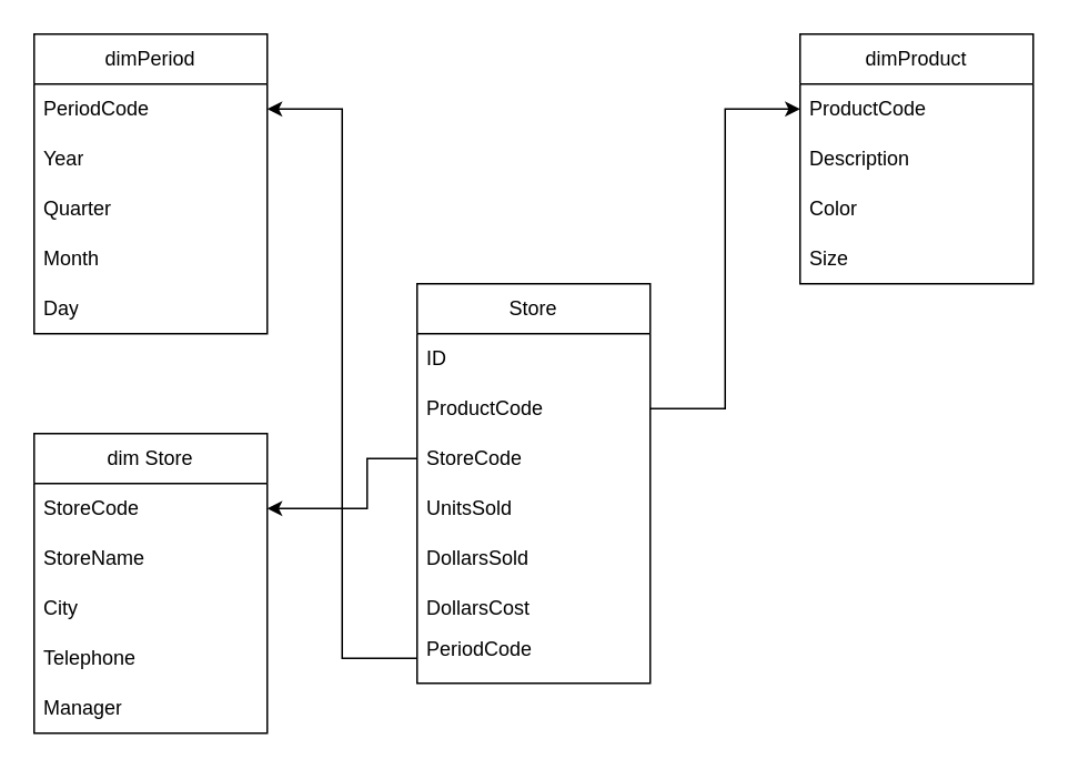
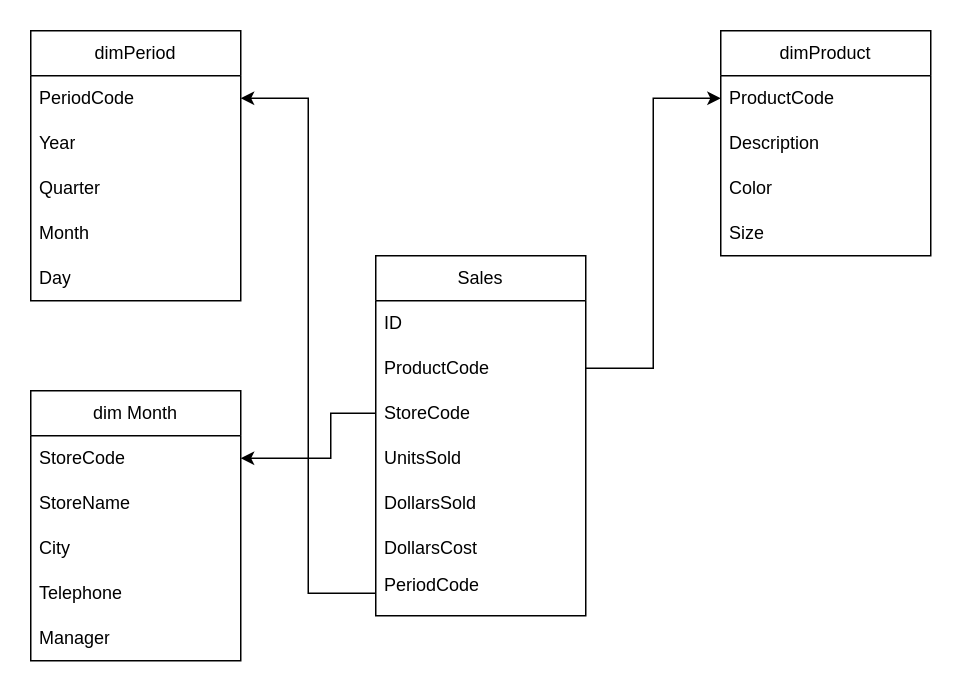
  <mxCell id="0" />
  <mxCell id="1" parent="0" />
- <mxCell id="2" value="Store" style="swimlane;fontStyle=0;childLayout=stackLayout;horizontal=1;startSize=30;horizontalStack=0;resizeParent=1;resizeParentMax=0;resizeLast=0;collapsible=1;marginBottom=0;whiteSpace=wrap;html=1;" vertex="1" parent="1"><mxGeometry x="250" y="170" width="140" height="240" as="geometry" /></mxCell>
+ <mxCell id="2" value="Sales" style="swimlane;fontStyle=0;childLayout=stackLayout;horizontal=1;startSize=30;horizontalStack=0;resizeParent=1;resizeParentMax=0;resizeLast=0;collapsible=1;marginBottom=0;whiteSpace=wrap;html=1;" vertex="1" parent="1"><mxGeometry x="250" y="170" width="140" height="240" as="geometry" /></mxCell>
  <mxCell id="3" value="ID&lt;span style=&quot;white-space: pre;&quot;&gt;&#09;&lt;/span&gt;" style="text;strokeColor=none;fillColor=none;align=left;verticalAlign=middle;spacingLeft=4;spacingRight=4;overflow=hidden;points=[[0,0.5],[1,0.5]];portConstraint=eastwest;rotatable=0;whiteSpace=wrap;html=1;" vertex="1" parent="2"><mxGeometry y="30" width="140" height="30" as="geometry" /></mxCell>
  <mxCell id="4" value="ProductCode" style="text;strokeColor=none;fillColor=none;align=left;verticalAlign=middle;spacingLeft=4;spacingRight=4;overflow=hidden;points=[[0,0.5],[1,0.5]];portConstraint=eastwest;rotatable=0;whiteSpace=wrap;html=1;" vertex="1" parent="2"><mxGeometry y="60" width="140" height="30" as="geometry" /></mxCell>
  <mxCell id="5" value="StoreCode" style="text;strokeColor=none;fillColor=none;align=left;verticalAlign=middle;spacingLeft=4;spacingRight=4;overflow=hidden;points=[[0,0.5],[1,0.5]];portConstraint=eastwest;rotatable=0;whiteSpace=wrap;html=1;" vertex="1" parent="2"><mxGeometry y="90" width="140" height="30" as="geometry" /></mxCell>
  <mxCell id="6" value="UnitsSold" style="text;strokeColor=none;fillColor=none;align=left;verticalAlign=middle;spacingLeft=4;spacingRight=4;overflow=hidden;points=[[0,0.5],[1,0.5]];portConstraint=eastwest;rotatable=0;whiteSpace=wrap;html=1;" vertex="1" parent="2"><mxGeometry y="120" width="140" height="30" as="geometry" /></mxCell>
  <mxCell id="7" value="DollarsSold" style="text;strokeColor=none;fillColor=none;align=left;verticalAlign=middle;spacingLeft=4;spacingRight=4;overflow=hidden;points=[[0,0.5],[1,0.5]];portConstraint=eastwest;rotatable=0;whiteSpace=wrap;html=1;" vertex="1" parent="2"><mxGeometry y="150" width="140" height="30" as="geometry" /></mxCell>
  <mxCell id="8" value="DollarsCost" style="text;strokeColor=none;fillColor=none;align=left;verticalAlign=middle;spacingLeft=4;spacingRight=4;overflow=hidden;points=[[0,0.5],[1,0.5]];portConstraint=eastwest;rotatable=0;whiteSpace=wrap;html=1;" vertex="1" parent="2"><mxGeometry y="180" width="140" height="30" as="geometry" /></mxCell>
  <mxCell id="9" value="PeriodCode&lt;div&gt;&lt;br&gt;&lt;/div&gt;" style="text;strokeColor=none;fillColor=none;align=left;verticalAlign=middle;spacingLeft=4;spacingRight=4;overflow=hidden;points=[[0,0.5],[1,0.5]];portConstraint=eastwest;rotatable=0;whiteSpace=wrap;html=1;" vertex="1" parent="2"><mxGeometry y="210" width="140" height="30" as="geometry" /></mxCell>
  <mxCell id="10" value="dimProduct" style="swimlane;fontStyle=0;childLayout=stackLayout;horizontal=1;startSize=30;horizontalStack=0;resizeParent=1;resizeParentMax=0;resizeLast=0;collapsible=1;marginBottom=0;whiteSpace=wrap;html=1;" vertex="1" parent="1"><mxGeometry x="480" y="20" width="140" height="150" as="geometry" /></mxCell>
  <mxCell id="11" value="ProductCode" style="text;strokeColor=none;fillColor=none;align=left;verticalAlign=middle;spacingLeft=4;spacingRight=4;overflow=hidden;points=[[0,0.5],[1,0.5]];portConstraint=eastwest;rotatable=0;whiteSpace=wrap;html=1;" vertex="1" parent="10"><mxGeometry y="30" width="140" height="30" as="geometry" /></mxCell>
  <mxCell id="12" value="Description" style="text;strokeColor=none;fillColor=none;align=left;verticalAlign=middle;spacingLeft=4;spacingRight=4;overflow=hidden;points=[[0,0.5],[1,0.5]];portConstraint=eastwest;rotatable=0;whiteSpace=wrap;html=1;" vertex="1" parent="10"><mxGeometry y="60" width="140" height="30" as="geometry" /></mxCell>
  <mxCell id="13" value="Color" style="text;strokeColor=none;fillColor=none;align=left;verticalAlign=middle;spacingLeft=4;spacingRight=4;overflow=hidden;points=[[0,0.5],[1,0.5]];portConstraint=eastwest;rotatable=0;whiteSpace=wrap;html=1;" vertex="1" parent="10"><mxGeometry y="90" width="140" height="30" as="geometry" /></mxCell>
  <mxCell id="14" value="Size" style="text;strokeColor=none;fillColor=none;align=left;verticalAlign=middle;spacingLeft=4;spacingRight=4;overflow=hidden;points=[[0,0.5],[1,0.5]];portConstraint=eastwest;rotatable=0;whiteSpace=wrap;html=1;" vertex="1" parent="10"><mxGeometry y="120" width="140" height="30" as="geometry" /></mxCell>
  <mxCell id="15" value="dimPeriod" style="swimlane;fontStyle=0;childLayout=stackLayout;horizontal=1;startSize=30;horizontalStack=0;resizeParent=1;resizeParentMax=0;resizeLast=0;collapsible=1;marginBottom=0;whiteSpace=wrap;html=1;" vertex="1" parent="1"><mxGeometry x="20" y="20" width="140" height="180" as="geometry" /></mxCell>
  <mxCell id="16" value="PeriodCode&lt;span style=&quot;white-space: pre;&quot;&gt;&#09;&lt;/span&gt;" style="text;strokeColor=none;fillColor=none;align=left;verticalAlign=middle;spacingLeft=4;spacingRight=4;overflow=hidden;points=[[0,0.5],[1,0.5]];portConstraint=eastwest;rotatable=0;whiteSpace=wrap;html=1;" vertex="1" parent="15"><mxGeometry y="30" width="140" height="30" as="geometry" /></mxCell>
  <mxCell id="17" value="Year" style="text;strokeColor=none;fillColor=none;align=left;verticalAlign=middle;spacingLeft=4;spacingRight=4;overflow=hidden;points=[[0,0.5],[1,0.5]];portConstraint=eastwest;rotatable=0;whiteSpace=wrap;html=1;" vertex="1" parent="15"><mxGeometry y="60" width="140" height="30" as="geometry" /></mxCell>
  <mxCell id="18" value="Quarter" style="text;strokeColor=none;fillColor=none;align=left;verticalAlign=middle;spacingLeft=4;spacingRight=4;overflow=hidden;points=[[0,0.5],[1,0.5]];portConstraint=eastwest;rotatable=0;whiteSpace=wrap;html=1;" vertex="1" parent="15"><mxGeometry y="90" width="140" height="30" as="geometry" /></mxCell>
  <mxCell id="19" value="Month" style="text;strokeColor=none;fillColor=none;align=left;verticalAlign=middle;spacingLeft=4;spacingRight=4;overflow=hidden;points=[[0,0.5],[1,0.5]];portConstraint=eastwest;rotatable=0;whiteSpace=wrap;html=1;" vertex="1" parent="15"><mxGeometry y="120" width="140" height="30" as="geometry" /></mxCell>
  <mxCell id="20" value="Day" style="text;strokeColor=none;fillColor=none;align=left;verticalAlign=middle;spacingLeft=4;spacingRight=4;overflow=hidden;points=[[0,0.5],[1,0.5]];portConstraint=eastwest;rotatable=0;whiteSpace=wrap;html=1;" vertex="1" parent="15"><mxGeometry y="150" width="140" height="30" as="geometry" /></mxCell>
- <mxCell id="21" value="dim Store" style="swimlane;fontStyle=0;childLayout=stackLayout;horizontal=1;startSize=30;horizontalStack=0;resizeParent=1;resizeParentMax=0;resizeLast=0;collapsible=1;marginBottom=0;whiteSpace=wrap;html=1;" vertex="1" parent="1"><mxGeometry x="20" y="260" width="140" height="180" as="geometry" /></mxCell>
+ <mxCell id="21" value="dim Month" style="swimlane;fontStyle=0;childLayout=stackLayout;horizontal=1;startSize=30;horizontalStack=0;resizeParent=1;resizeParentMax=0;resizeLast=0;collapsible=1;marginBottom=0;whiteSpace=wrap;html=1;" vertex="1" parent="1"><mxGeometry x="20" y="260" width="140" height="180" as="geometry" /></mxCell>
  <mxCell id="22" value="StoreCode" style="text;strokeColor=none;fillColor=none;align=left;verticalAlign=middle;spacingLeft=4;spacingRight=4;overflow=hidden;points=[[0,0.5],[1,0.5]];portConstraint=eastwest;rotatable=0;whiteSpace=wrap;html=1;" vertex="1" parent="21"><mxGeometry y="30" width="140" height="30" as="geometry" /></mxCell>
  <mxCell id="23" value="StoreName" style="text;strokeColor=none;fillColor=none;align=left;verticalAlign=middle;spacingLeft=4;spacingRight=4;overflow=hidden;points=[[0,0.5],[1,0.5]];portConstraint=eastwest;rotatable=0;whiteSpace=wrap;html=1;" vertex="1" parent="21"><mxGeometry y="60" width="140" height="30" as="geometry" /></mxCell>
  <mxCell id="24" value="City" style="text;strokeColor=none;fillColor=none;align=left;verticalAlign=middle;spacingLeft=4;spacingRight=4;overflow=hidden;points=[[0,0.5],[1,0.5]];portConstraint=eastwest;rotatable=0;whiteSpace=wrap;html=1;" vertex="1" parent="21"><mxGeometry y="90" width="140" height="30" as="geometry" /></mxCell>
  <mxCell id="25" value="Telephone" style="text;strokeColor=none;fillColor=none;align=left;verticalAlign=middle;spacingLeft=4;spacingRight=4;overflow=hidden;points=[[0,0.5],[1,0.5]];portConstraint=eastwest;rotatable=0;whiteSpace=wrap;html=1;" vertex="1" parent="21"><mxGeometry y="120" width="140" height="30" as="geometry" /></mxCell>
  <mxCell id="26" value="Manager" style="text;strokeColor=none;fillColor=none;align=left;verticalAlign=middle;spacingLeft=4;spacingRight=4;overflow=hidden;points=[[0,0.5],[1,0.5]];portConstraint=eastwest;rotatable=0;whiteSpace=wrap;html=1;" vertex="1" parent="21"><mxGeometry y="150" width="140" height="30" as="geometry" /></mxCell>
  <mxCell id="27" style="edgeStyle=orthogonalEdgeStyle;rounded=0;orthogonalLoop=1;jettySize=auto;html=1;" edge="1" parent="1" source="4" target="11"><mxGeometry relative="1" as="geometry" /></mxCell>
  <mxCell id="28" style="edgeStyle=orthogonalEdgeStyle;rounded=0;orthogonalLoop=1;jettySize=auto;html=1;entryX=1;entryY=0.5;entryDx=0;entryDy=0;" edge="1" parent="1" source="9" target="16"><mxGeometry relative="1" as="geometry" /></mxCell>
  <mxCell id="29" style="edgeStyle=orthogonalEdgeStyle;rounded=0;orthogonalLoop=1;jettySize=auto;html=1;" edge="1" parent="1" source="5" target="22"><mxGeometry relative="1" as="geometry"><Array as="points"><mxPoint x="220" y="275" /><mxPoint x="220" y="305" /></Array></mxGeometry></mxCell>
